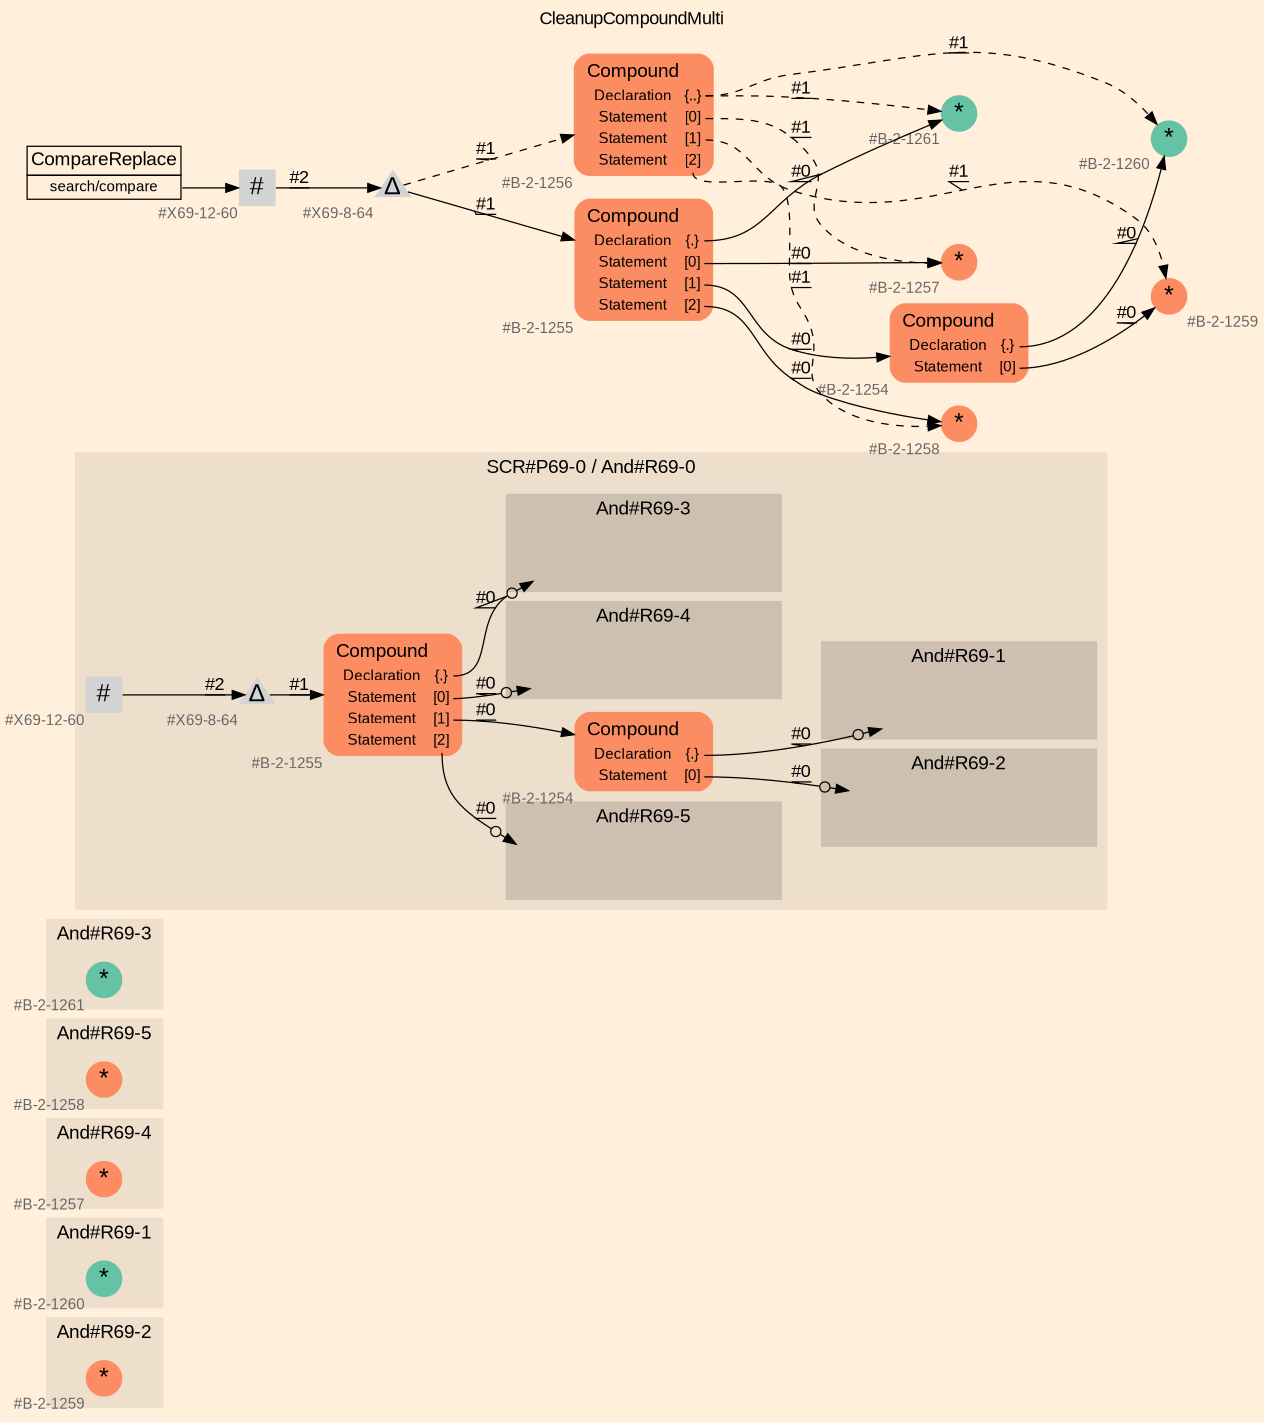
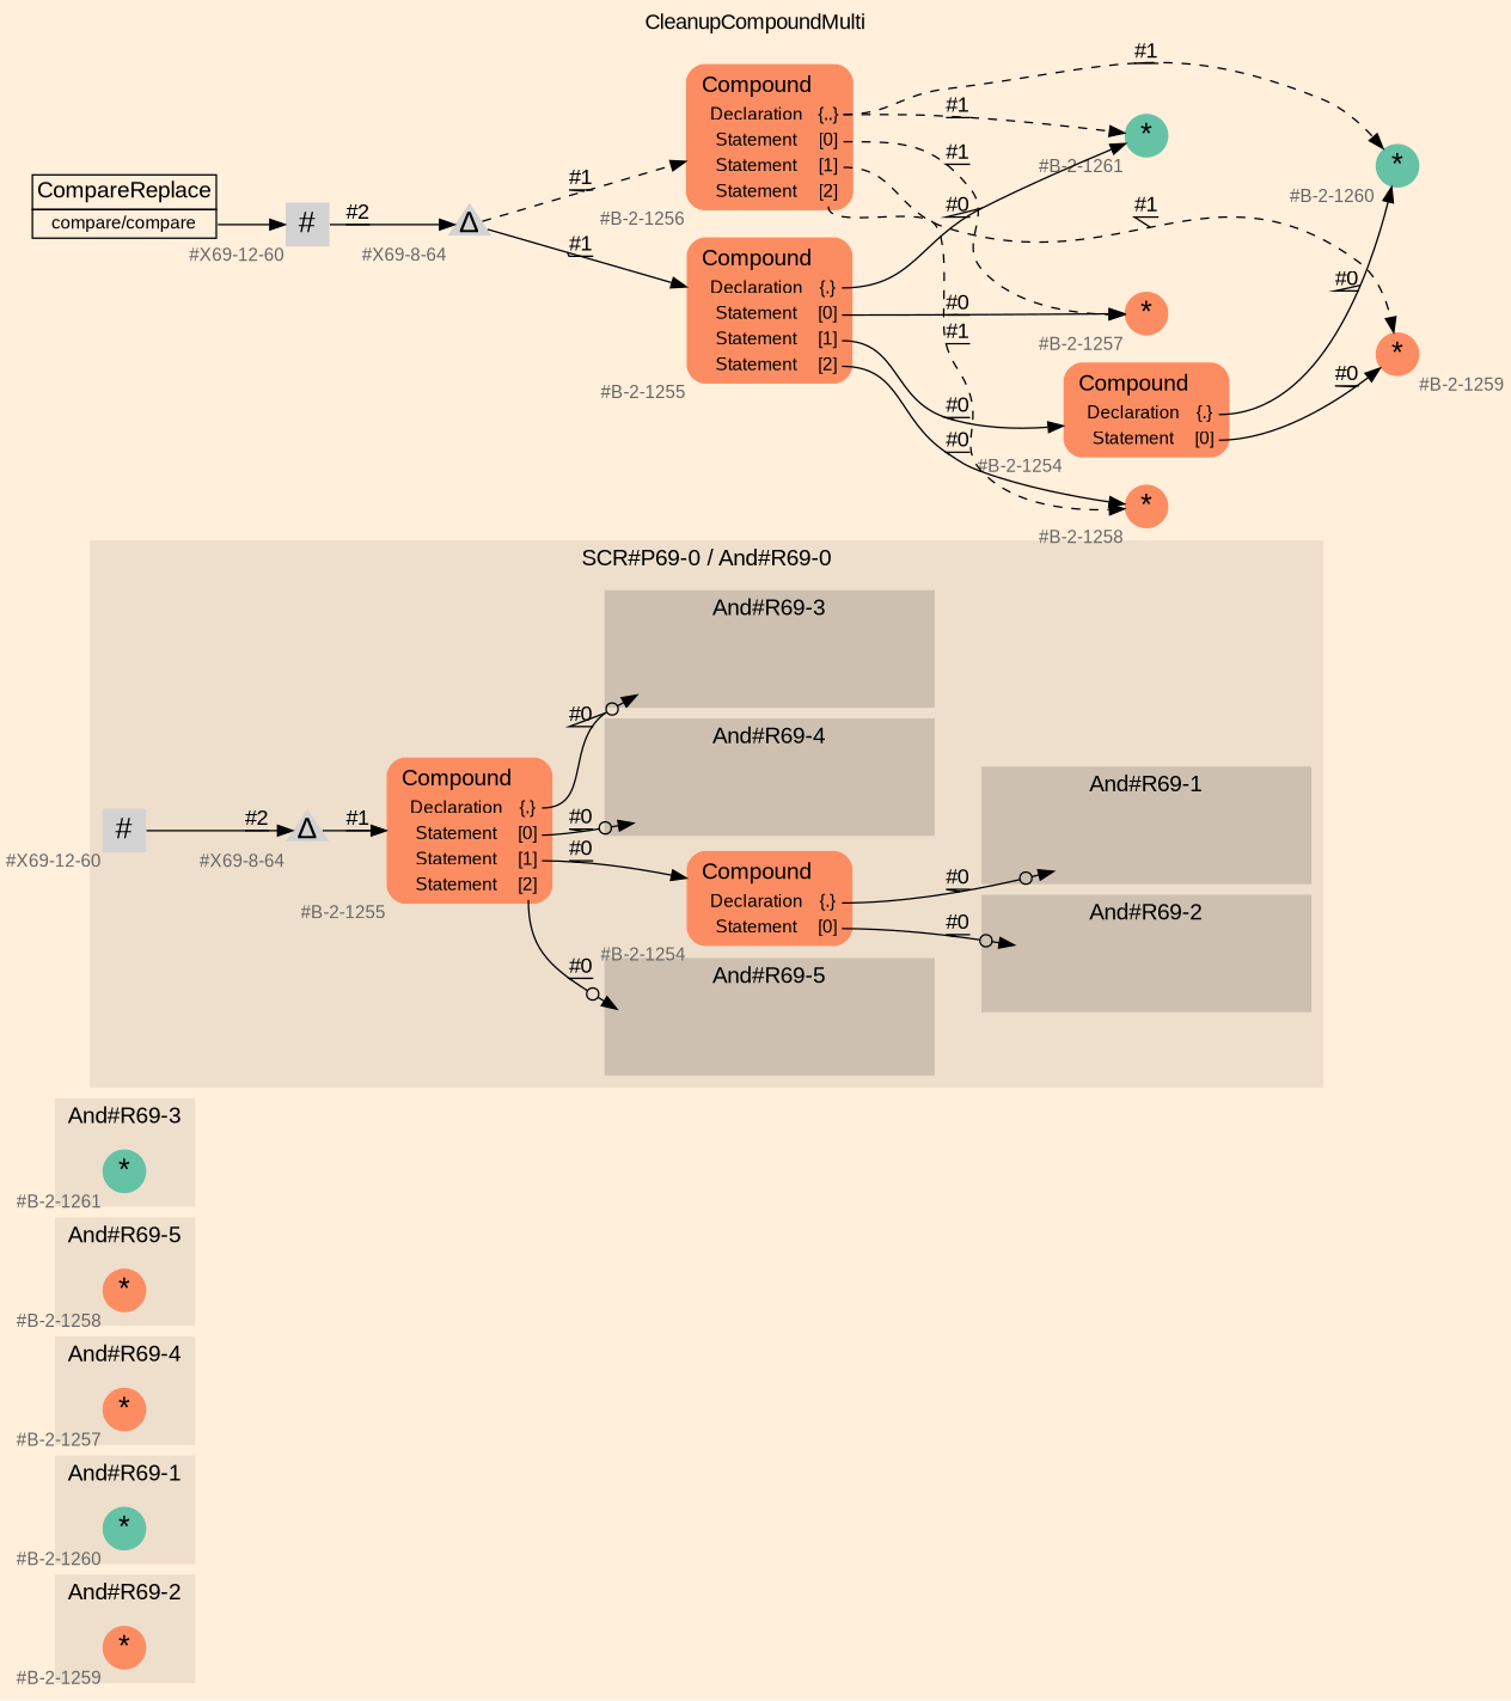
  digraph {
    bgcolor=antiquewhite1
    color=black
    fontcolor=black
    fontname=Arial
    label=CleanupCompoundMulti
    labelloc=t
    rankdir=LR
    ranksep=0.3
    node [fillcolor="/set28/2" fixedsize=true fontcolor=grey40 fontname=Arial fontsize=12 penwidth=0.0 shape=circle style=filled xlabel="#B-2-1259"]
    edge [color=black decorate=true fontcolor=black fontname=Arial tailport=port0]
    n1 [height=0.4 label=<<FONT COLOR="black" POINT-SIZE="20">*</FONT>> width=0.4]
    n2 [fillcolor="/set28/1" height=0.4 label=<<FONT COLOR="black" POINT-SIZE="20">*</FONT>> width=0.4 xlabel="#B-2-1260"]
    n3 [height=0.4 label=<<FONT COLOR="black" POINT-SIZE="20">*</FONT>> width=0.4 xlabel="#B-2-1257"]
    n4 [height=0.4 label=<<FONT COLOR="black" POINT-SIZE="20">*</FONT>> width=0.4 xlabel="#B-2-1258"]
    n5 [fillcolor="/set28/1" height=0.4 label=<<FONT COLOR="black" POINT-SIZE="20">*</FONT>> width=0.4 xlabel="#B-2-1261"]
    "And#R69-0/And#R69-1/#B-2-1260" [fillcolor="/set28/1" shape=none style=invisible xlabel="#B-2-1260" fixedsize="" penwidth=""]
    "And#R69-0/And#R69-2/#B-2-1259" [shape=none style=invisible fixedsize="" penwidth=""]
    "And#R69-0/And#R69-3/#B-2-1261" [fillcolor="/set28/1" shape=none style=invisible xlabel="#B-2-1261" fixedsize="" penwidth=""]
    "And#R69-0/And#R69-4/#B-2-1257" [shape=none style=invisible xlabel="#B-2-1257" fixedsize="" penwidth=""]
    "And#R69-0/And#R69-5/#B-2-1258" [shape=none style=invisible xlabel="#B-2-1258" fixedsize="" penwidth=""]
    n11 [label=<<TABLE BORDER="0" CELLBORDER="0" CELLSPACING="0">          <TR><TD><FONT COLOR="black" POINT-SIZE="15">Compound</FONT></TD></TR>          <TR><TD><FONT COLOR="black" POINT-SIZE="12">Declaration</FONT></TD><TD PORT="port0"><FONT COLOR="black" POINT-SIZE="12">{.}</FONT></TD></TR>          <TR><TD><FONT COLOR="black" POINT-SIZE="12">Statement</FONT></TD><TD PORT="port1"><FONT COLOR="black" POINT-SIZE="12">[0]</FONT></TD></TR>         </TABLE>> shape=plaintext style="rounded,filled" xlabel="#B-2-1254" fixedsize="" penwidth=""]
    n12 [height=0.4 label=<<FONT COLOR="black" POINT-SIZE="20">Δ</FONT>> shape=triangle width=0.4 xlabel="#X69-8-64" fillcolor=""]
    n13 [label=<<TABLE BORDER="0" CELLBORDER="0" CELLSPACING="0">          <TR><TD><FONT COLOR="black" POINT-SIZE="15">Compound</FONT></TD></TR>          <TR><TD><FONT COLOR="black" POINT-SIZE="12">Declaration</FONT></TD><TD PORT="port0"><FONT COLOR="black" POINT-SIZE="12">{.}</FONT></TD></TR>          <TR><TD><FONT COLOR="black" POINT-SIZE="12">Statement</FONT></TD><TD PORT="port1"><FONT COLOR="black" POINT-SIZE="12">[0]</FONT></TD></TR>          <TR><TD><FONT COLOR="black" POINT-SIZE="12">Statement</FONT></TD><TD PORT="port2"><FONT COLOR="black" POINT-SIZE="12">[1]</FONT></TD></TR>          <TR><TD><FONT COLOR="black" POINT-SIZE="12">Statement</FONT></TD><TD PORT="port3"><FONT COLOR="black" POINT-SIZE="12">[2]</FONT></TD></TR>         </TABLE>> shape=plaintext style="rounded,filled" xlabel="#B-2-1255" fixedsize="" penwidth=""]
    n14 [height=0.4 label=<<FONT COLOR="black" POINT-SIZE="20">#</FONT>> shape=square width=0.4 xlabel="#X69-12-60" fillcolor=""]
-   n15 [color=black fillcolor=antiquewhite1 label=<<TABLE BORDER="0" CELLBORDER="1" CELLSPACING="0">      <TR><TD><FONT COLOR="black" POINT-SIZE="15">CompareReplace</FONT></TD></TR>      <TR><TD PORT="port0"><FONT COLOR="black" POINT-SIZE="12">search/compare</FONT></TD></TR>     </TABLE>> shape=plaintext fixedsize="" penwidth="" xlabel=""]
+   n15 [color=black fillcolor=antiquewhite1 label=<<TABLE BORDER="0" CELLBORDER="1" CELLSPACING="0">      <TR><TD><FONT COLOR="black" POINT-SIZE="15">CompareReplace</FONT></TD></TR>      <TR><TD PORT="port0"><FONT COLOR="black" POINT-SIZE="12">compare/compare</FONT></TD></TR>     </TABLE>> shape=plaintext fixedsize="" penwidth="" xlabel=""]
    n16 [height=0.4 label=<<FONT COLOR="black" POINT-SIZE="20">#</FONT>> shape=square width=0.4 xlabel="#X69-12-60" fillcolor=""]
    n17 [height=0.4 label=<<FONT COLOR="black" POINT-SIZE="20">Δ</FONT>> shape=triangle width=0.4 xlabel="#X69-8-64" fillcolor=""]
    n18 [label=<<TABLE BORDER="0" CELLBORDER="0" CELLSPACING="0">      <TR><TD><FONT COLOR="black" POINT-SIZE="15">Compound</FONT></TD></TR>      <TR><TD><FONT COLOR="black" POINT-SIZE="12">Declaration</FONT></TD><TD PORT="port0"><FONT COLOR="black" POINT-SIZE="12">{.}</FONT></TD></TR>      <TR><TD><FONT COLOR="black" POINT-SIZE="12">Statement</FONT></TD><TD PORT="port1"><FONT COLOR="black" POINT-SIZE="12">[0]</FONT></TD></TR>      <TR><TD><FONT COLOR="black" POINT-SIZE="12">Statement</FONT></TD><TD PORT="port2"><FONT COLOR="black" POINT-SIZE="12">[1]</FONT></TD></TR>      <TR><TD><FONT COLOR="black" POINT-SIZE="12">Statement</FONT></TD><TD PORT="port3"><FONT COLOR="black" POINT-SIZE="12">[2]</FONT></TD></TR>     </TABLE>> shape=plaintext style="rounded,filled" xlabel="#B-2-1255" fixedsize="" penwidth=""]
    n19 [label=<<TABLE BORDER="0" CELLBORDER="0" CELLSPACING="0">      <TR><TD><FONT COLOR="black" POINT-SIZE="15">Compound</FONT></TD></TR>      <TR><TD><FONT COLOR="black" POINT-SIZE="12">Declaration</FONT></TD><TD PORT="port0"><FONT COLOR="black" POINT-SIZE="12">{..}</FONT></TD></TR>      <TR><TD><FONT COLOR="black" POINT-SIZE="12">Statement</FONT></TD><TD PORT="port1"><FONT COLOR="black" POINT-SIZE="12">[0]</FONT></TD></TR>      <TR><TD><FONT COLOR="black" POINT-SIZE="12">Statement</FONT></TD><TD PORT="port2"><FONT COLOR="black" POINT-SIZE="12">[1]</FONT></TD></TR>      <TR><TD><FONT COLOR="black" POINT-SIZE="12">Statement</FONT></TD><TD PORT="port3"><FONT COLOR="black" POINT-SIZE="12">[2]</FONT></TD></TR>     </TABLE>> shape=plaintext style="rounded,filled" xlabel="#B-2-1256" fixedsize="" penwidth=""]
    n20 [fillcolor="/set28/1" height=0.4 label=<<FONT COLOR="black" POINT-SIZE="20">*</FONT>> width=0.4 xlabel="#B-2-1261"]
    n21 [height=0.4 label=<<FONT COLOR="black" POINT-SIZE="20">*</FONT>> width=0.4 xlabel="#B-2-1257"]
    n22 [label=<<TABLE BORDER="0" CELLBORDER="0" CELLSPACING="0">      <TR><TD><FONT COLOR="black" POINT-SIZE="15">Compound</FONT></TD></TR>      <TR><TD><FONT COLOR="black" POINT-SIZE="12">Declaration</FONT></TD><TD PORT="port0"><FONT COLOR="black" POINT-SIZE="12">{.}</FONT></TD></TR>      <TR><TD><FONT COLOR="black" POINT-SIZE="12">Statement</FONT></TD><TD PORT="port1"><FONT COLOR="black" POINT-SIZE="12">[0]</FONT></TD></TR>     </TABLE>> shape=plaintext style="rounded,filled" xlabel="#B-2-1254" fixedsize="" penwidth=""]
    n23 [height=0.4 label=<<FONT COLOR="black" POINT-SIZE="20">*</FONT>> width=0.4 xlabel="#B-2-1258"]
    n24 [fillcolor="/set28/1" height=0.4 label=<<FONT COLOR="black" POINT-SIZE="20">*</FONT>> width=0.4 xlabel="#B-2-1260"]
    n25 [height=0.4 label=<<FONT COLOR="black" POINT-SIZE="20">*</FONT>> width=0.4]
    subgraph cluster_1 {
      color=antiquewhite2
      fontsize=15
      label="And#R69-2"
      style=filled
      n1
    }
    subgraph cluster_2 {
      color=antiquewhite2
      fontsize=15
      label="And#R69-1"
      style=filled
      n2
    }
    subgraph cluster_3 {
      color=antiquewhite2
      fontsize=15
      label="And#R69-4"
      style=filled
      n3
    }
    subgraph cluster_4 {
      color=antiquewhite2
      fontsize=15
      label="And#R69-5"
      style=filled
      n4
    }
    subgraph cluster_5 {
      color=antiquewhite2
      fontsize=15
      label="And#R69-3"
      style=filled
      n5
    }
    subgraph cluster_6 {
      color=antiquewhite2
      fontsize=15
      label="SCR#P69-0 / And#R69-0"
      style=filled
      n11
      n12
      n13
      n14
      subgraph cluster_7 {
        color=antiquewhite3
        fontsize=15
        label="And#R69-1"
        style=filled
        "And#R69-0/And#R69-1/#B-2-1260"
      }
      subgraph cluster_8 {
        color=antiquewhite3
        fontsize=15
        label="And#R69-2"
        style=filled
        "And#R69-0/And#R69-2/#B-2-1259"
      }
      subgraph cluster_9 {
        color=antiquewhite3
        fontsize=15
        label="And#R69-3"
        style=filled
        "And#R69-0/And#R69-3/#B-2-1261"
      }
      subgraph cluster_10 {
        color=antiquewhite3
        fontsize=15
        label="And#R69-4"
        style=filled
        "And#R69-0/And#R69-4/#B-2-1257"
      }
      subgraph cluster_11 {
        color=antiquewhite3
        fontsize=15
        label="And#R69-5"
        style=filled
        "And#R69-0/And#R69-5/#B-2-1258"
      }
    }
    n11 -> "And#R69-0/And#R69-1/#B-2-1260" [arrowhead=normalnoneodot label="#0"]
    n11 -> "And#R69-0/And#R69-2/#B-2-1259" [arrowhead=normalnoneodot label="#0" tailport=port1]
    n12 -> n13 [label="#1" tailport=""]
    n13 -> "And#R69-0/And#R69-3/#B-2-1261" [arrowhead=normalnoneodot label="#0"]
    n13 -> "And#R69-0/And#R69-4/#B-2-1257" [arrowhead=normalnoneodot label="#0" tailport=port1]
    n13 -> "And#R69-0/And#R69-5/#B-2-1258" [arrowhead=normalnoneodot label="#0" tailport=port3]
    n13 -> n11 [label="#0" tailport=port2]
    n14 -> n12 [label="#2" tailport=""]
    n15 -> n16
    n16 -> n17 [label="#2" tailport=""]
    n17 -> n18 [label="#1" tailport=""]
    n17 -> n19 [label="#1" style=dashed tailport=""]
    n18 -> n20 [label="#0"]
    n18 -> n21 [label="#0" tailport=port1]
    n18 -> n22 [label="#0" tailport=port2]
    n18 -> n23 [label="#0" tailport=port3]
    n19 -> n20 [label="#1" style=dashed]
    n19 -> n21 [label="#1" style=dashed tailport=port1]
    n19 -> n23 [label="#1" style=dashed tailport=port3]
    n19 -> n24 [label="#1" style=dashed]
    n19 -> n25 [label="#1" style=dashed tailport=port2]
    n22 -> n24 [label="#0"]
    n22 -> n25 [label="#0" tailport=port1]
  }
